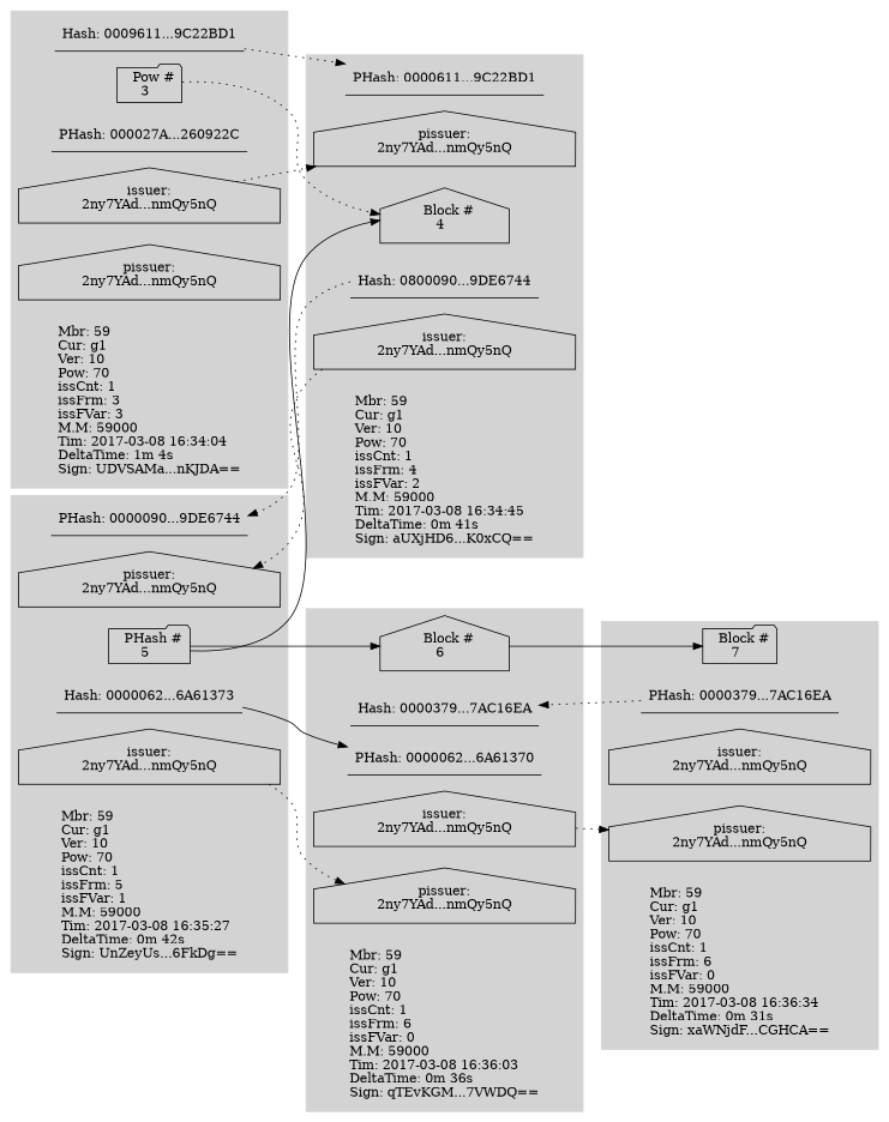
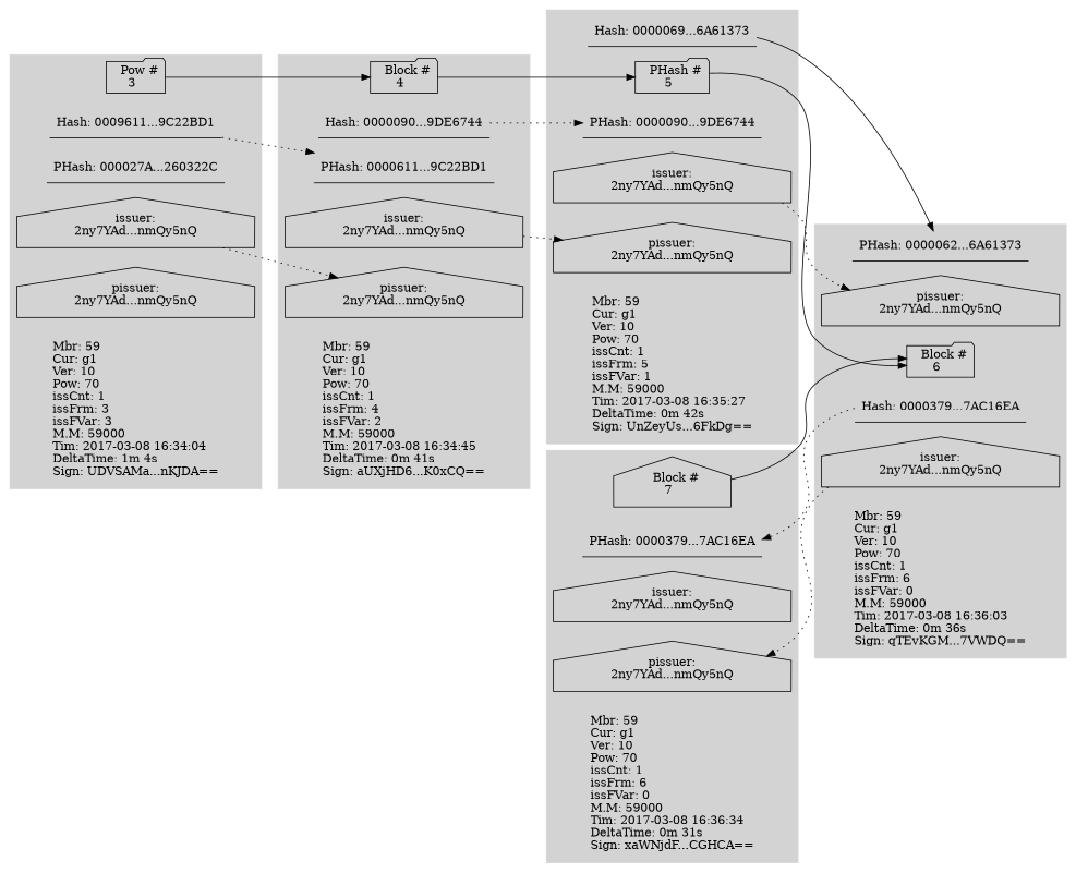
  digraph {
    rankdir=LR
    node [shape=house]
    edge [weight=0 style=dotted]
    n1 [label="  Pow #\n3  " shape=folder]
    n2 [label="Hash: 0009611...9C22BD1" shape=underline]
-   n3 [label="PHash: 000027A...260922C" shape=underline]
+   n3 [label="PHash: 000027A...260322C" shape=underline]
    n4 [label="issuer:\n2ny7YAd...nmQy5nQ"]
    n5 [label="pissuer:\n2ny7YAd...nmQy5nQ"]
    n6 [label="Mbr: 59\lCur: g1\lVer: 10\lPow: 70\lissCnt: 1\lissFrm: 3\lissFVar: 3\lM.M: 59000\lTim: 2017-03-08 16:34:04\lDeltaTime: 1m 4s\lSign: UDVSAMa...nKJDA==\l" labeljust=l shape=plaintext]
-   n7 [label="  Block #\n4  "]
-   n8 [label="Hash: 0800090...9DE6744" shape=underline]
+   n7 [label="  Block #\n4  " shape=folder]
+   n8 [label="Hash: 0000090...9DE6744" shape=underline]
    n9 [label="PHash: 0000611...9C22BD1" shape=underline]
    n10 [label="issuer:\n2ny7YAd...nmQy5nQ"]
    n11 [label="pissuer:\n2ny7YAd...nmQy5nQ"]
    n12 [label="Mbr: 59\lCur: g1\lVer: 10\lPow: 70\lissCnt: 1\lissFrm: 4\lissFVar: 2\lM.M: 59000\lTim: 2017-03-08 16:34:45\lDeltaTime: 0m 41s\lSign: aUXjHD6...K0xCQ==\l" labeljust=l shape=plaintext]
    n13 [label="  PHash #\n5  " shape=folder]
-   n14 [label="Hash: 0000062...6A61373" shape=underline]
+   n14 [label="Hash: 0000069...6A61373" shape=underline]
    n15 [label="PHash: 0000090...9DE6744" shape=underline]
    n16 [label="issuer:\n2ny7YAd...nmQy5nQ"]
    n17 [label="pissuer:\n2ny7YAd...nmQy5nQ"]
    n18 [label="Mbr: 59\lCur: g1\lVer: 10\lPow: 70\lissCnt: 1\lissFrm: 5\lissFVar: 1\lM.M: 59000\lTim: 2017-03-08 16:35:27\lDeltaTime: 0m 42s\lSign: UnZeyUs...6FkDg==\l" labeljust=l shape=plaintext]
-   n19 [label="  Block #\n6  "]
+   n19 [label="  Block #\n6  " shape=folder]
    n20 [label="Hash: 0000379...7AC16EA" shape=underline]
-   n21 [label="PHash: 0000062...6A61370" shape=underline]
+   n21 [label="PHash: 0000062...6A61373" shape=underline]
    n22 [label="issuer:\n2ny7YAd...nmQy5nQ"]
    n23 [label="pissuer:\n2ny7YAd...nmQy5nQ"]
    n24 [label="Mbr: 59\lCur: g1\lVer: 10\lPow: 70\lissCnt: 1\lissFrm: 6\lissFVar: 0\lM.M: 59000\lTim: 2017-03-08 16:36:03\lDeltaTime: 0m 36s\lSign: qTEvKGM...7VWDQ==\l" labeljust=l shape=plaintext]
-   n25 [label="  Block #\n7  " shape=folder]
+   n25 [label="  Block #\n7  "]
    n26 [label="PHash: 0000379...7AC16EA" shape=underline]
    n27 [label="issuer:\n2ny7YAd...nmQy5nQ"]
    n28 [label="pissuer:\n2ny7YAd...nmQy5nQ"]
    n29 [label="Mbr: 59\lCur: g1\lVer: 10\lPow: 70\lissCnt: 1\lissFrm: 6\lissFVar: 0\lM.M: 59000\lTim: 2017-03-08 16:36:34\lDeltaTime: 0m 31s\lSign: xaWNjdF...CGHCA==\l" labeljust=l shape=plaintext]
    subgraph cluster_1 {
      color=lightgrey
      rankdir=TB
      style=filled
      n1
      n2
      n3
      n4
      n5
      n6
    }
    subgraph cluster_2 {
      color=lightgrey
      rankdir=TB
      style=filled
      n7
      n8
      n9
      n10
      n11
      n12
    }
    subgraph cluster_3 {
      color=lightgrey
      rankdir=TB
      style=filled
      n13
      n14
      n15
      n16
      n17
      n18
    }
    subgraph cluster_4 {
      color=lightgrey
      rankdir=TB
      style=filled
      n19
      n20
      n21
      n22
      n23
      n24
    }
    subgraph cluster_5 {
      color=lightgrey
      rankdir=TB
      style=filled
      n25
      n26
      n27
      n28
      n29
    }
    subgraph cluster_6 {
      color=black
    }
-   n1 -> n7 [weight=10]
+   n1 -> n7 [weight=10 style=""]
    n2 -> n9
    n4 -> n11
-   n13 -> n7 [weight=10 style=""]
+   n7 -> n13 [weight=10 style=""]
    n8 -> n15
    n10 -> n17
    n13 -> n19 [weight=10 style=""]
    n14 -> n21 [style=solid]
    n16 -> n23
-   n19 -> n25 [weight=10 style=""]
-   n26 -> n20
+   n25 -> n19 [weight=10 style=""]
+   n20 -> n26
    n22 -> n28
  }
